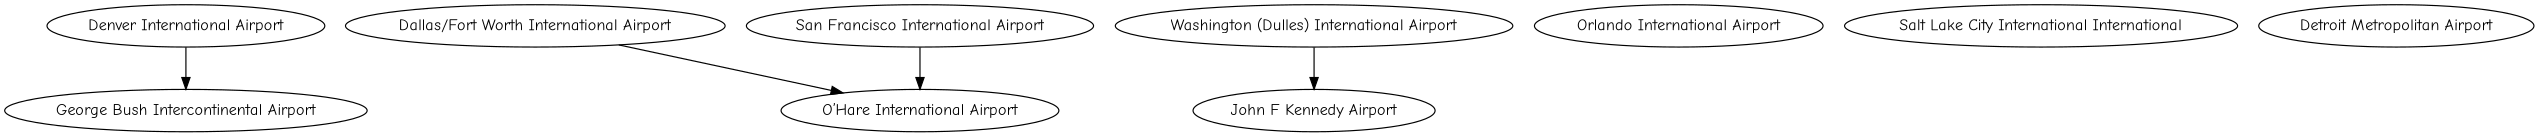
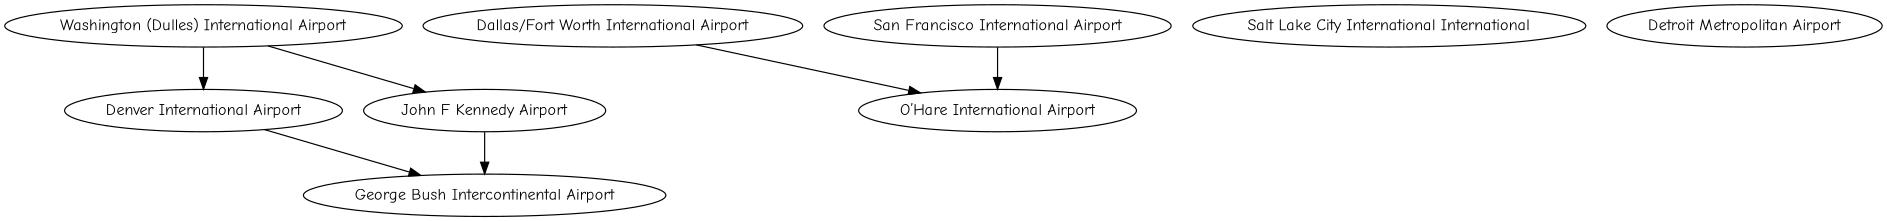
  digraph {
    fontname="Comic Neue"
    node [fontname="Comic Neue"]
    edge [fontname="Comic Neue"]
    n1 [label="Denver International Airport"]
    n2 [label="George Bush Intercontinental Airport"]
    n3 [label="Dallas/Fort Worth International Airport"]
    n4 [label="O’Hare International Airport"]
    n5 [label="John F Kennedy Airport"]
-   n6 [label="Orlando International Airport"]
    n7 [label="Washington (Dulles) International Airport"]
    n8 [label="Salt Lake City International International"]
    n9 [label="San Francisco International Airport"]
    n10 [label="Detroit Metropolitan Airport"]
    n1 -> n2 [weight=1032]
    n3 -> n4 [weight=1290]
+   n5 -> n2 [weight=2280]
+   n7 -> n1 [weight=2337]
    n7 -> n5 [weight=2239]
    n9 -> n4 [weight=2971]
  }
